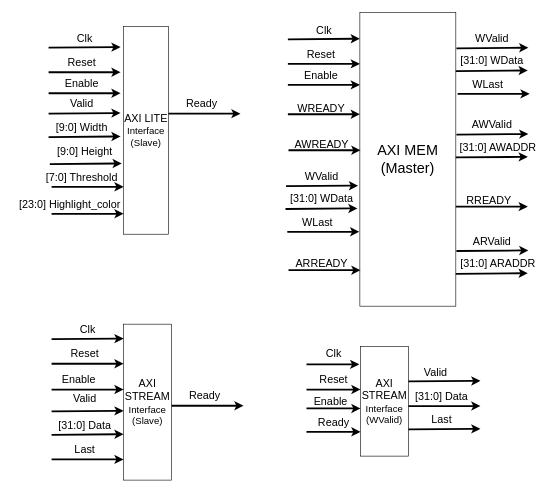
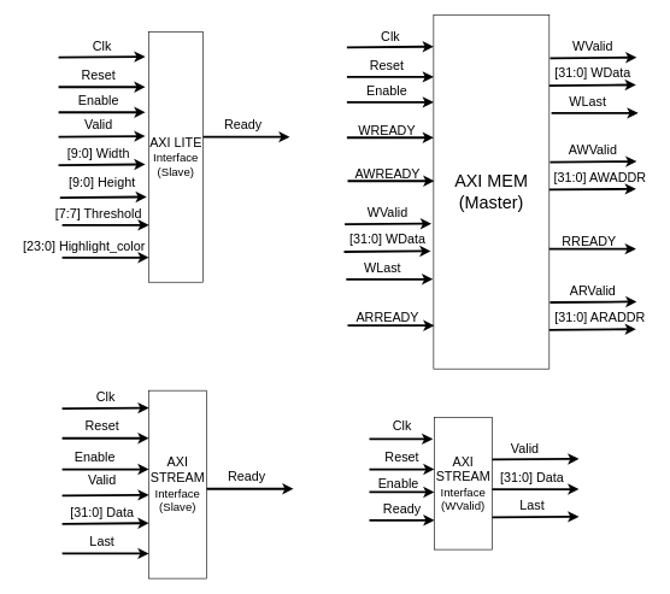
  <mxCell id="0" />
  <mxCell id="1" parent="0" />
  <mxCell id="2" value="&lt;font style=&quot;font-size: 18px;&quot;&gt;AXI STREAM&lt;/font&gt;&lt;div&gt;&lt;font size=&quot;3&quot;&gt;Interface&lt;/font&gt;&lt;/div&gt;&lt;div&gt;&lt;font size=&quot;3&quot;&gt;(Slave)&lt;/font&gt;&lt;/div&gt;" style="rounded=0;whiteSpace=wrap;html=1;" parent="1" vertex="1"><mxGeometry x="205" y="540" width="80" height="260" as="geometry" /></mxCell>
  <mxCell id="3" value="&lt;font style=&quot;font-size: 18px;&quot;&gt;AXI LITE&lt;/font&gt;&lt;div&gt;&lt;font size=&quot;3&quot;&gt;Interface&lt;/font&gt;&lt;/div&gt;&lt;div&gt;&lt;font size=&quot;3&quot;&gt;(Slave)&lt;/font&gt;&lt;/div&gt;" style="whiteSpace=wrap;html=1;" parent="1" vertex="1"><mxGeometry x="205" y="44" width="75" height="346" as="geometry" /></mxCell>
  <mxCell id="4" value="&lt;font style=&quot;font-size: 24px;&quot;&gt;AXI MEM (Master)&lt;/font&gt;" style="whiteSpace=wrap;html=1;" parent="1" vertex="1"><mxGeometry x="599" y="20" width="160" height="490" as="geometry" /></mxCell>
  <mxCell id="5" value="&lt;font style=&quot;font-size: 18px;&quot;&gt;AXI STREAM&lt;/font&gt;&lt;div&gt;&lt;font size=&quot;3&quot;&gt;Interface&lt;/font&gt;&lt;/div&gt;&lt;div&gt;&lt;font size=&quot;3&quot;&gt;(WValid)&lt;/font&gt;&lt;/div&gt;" style="rounded=0;whiteSpace=wrap;html=1;" parent="1" vertex="1"><mxGeometry x="600" y="577" width="80" height="183" as="geometry" /></mxCell>
  <mxCell id="6" value="" style="endArrow=classic;html=1;rounded=0;strokeWidth=3;" parent="1" edge="1"><mxGeometry width="50" height="50" relative="1" as="geometry"><mxPoint x="510" y="607" as="sourcePoint" /><mxPoint x="598" y="607" as="targetPoint" /></mxGeometry></mxCell>
  <mxCell id="7" value="&lt;font style=&quot;font-size: 18px;&quot;&gt;Clk&lt;/font&gt;" style="text;html=1;align=center;verticalAlign=middle;resizable=0;points=[];autosize=1;strokeColor=none;fillColor=none;" parent="1" vertex="1"><mxGeometry x="530" y="569" width="50" height="40" as="geometry" /></mxCell>
  <mxCell id="8" value="" style="endArrow=classic;html=1;rounded=0;entryX=0;entryY=0.209;entryDx=0;entryDy=0;entryPerimeter=0;strokeWidth=3;" parent="1" edge="1"><mxGeometry width="50" height="50" relative="1" as="geometry"><mxPoint x="510" y="680.5" as="sourcePoint" /><mxPoint x="600" y="680.5" as="targetPoint" /></mxGeometry></mxCell>
  <mxCell id="9" value="&lt;font style=&quot;font-size: 18px;&quot;&gt;Reset&lt;/font&gt;" style="text;html=1;align=center;verticalAlign=middle;resizable=0;points=[];autosize=1;strokeColor=none;fillColor=none;" parent="1" vertex="1"><mxGeometry x="520" y="613" width="70" height="40" as="geometry" /></mxCell>
  <mxCell id="10" value="" style="endArrow=classic;html=1;rounded=0;entryX=0;entryY=0.209;entryDx=0;entryDy=0;entryPerimeter=0;strokeWidth=3;" parent="1" edge="1"><mxGeometry width="50" height="50" relative="1" as="geometry"><mxPoint x="510" y="719.5" as="sourcePoint" /><mxPoint x="600" y="719.5" as="targetPoint" /></mxGeometry></mxCell>
  <mxCell id="11" value="&lt;font style=&quot;font-size: 18px;&quot;&gt;Ready&lt;/font&gt;" style="text;html=1;align=center;verticalAlign=middle;resizable=0;points=[];autosize=1;strokeColor=none;fillColor=none;" parent="1" vertex="1"><mxGeometry x="515" y="684.5" width="80" height="40" as="geometry" /></mxCell>
  <mxCell id="12" value="" style="endArrow=classic;html=1;rounded=0;strokeWidth=3;" parent="1" edge="1"><mxGeometry width="50" height="50" relative="1" as="geometry"><mxPoint x="680" y="635.5" as="sourcePoint" /><mxPoint x="800" y="634.5" as="targetPoint" /></mxGeometry></mxCell>
  <mxCell id="13" value="&lt;font style=&quot;font-size: 18px;&quot;&gt;Valid&lt;/font&gt;" style="text;html=1;align=center;verticalAlign=middle;resizable=0;points=[];autosize=1;strokeColor=none;fillColor=none;" parent="1" vertex="1"><mxGeometry x="695" y="600.5" width="60" height="40" as="geometry" /></mxCell>
  <mxCell id="14" value="" style="endArrow=classic;html=1;rounded=0;strokeWidth=3;" parent="1" edge="1"><mxGeometry width="50" height="50" relative="1" as="geometry"><mxPoint x="680" y="676.5" as="sourcePoint" /><mxPoint x="800" y="676.5" as="targetPoint" /></mxGeometry></mxCell>
  <mxCell id="15" value="&lt;font style=&quot;font-size: 18px;&quot;&gt;[31:0] Data&lt;/font&gt;" style="text;html=1;align=center;verticalAlign=middle;resizable=0;points=[];autosize=1;strokeColor=none;fillColor=none;" parent="1" vertex="1"><mxGeometry x="680" y="640.5" width="110" height="40" as="geometry" /></mxCell>
  <mxCell id="16" value="" style="endArrow=classic;html=1;rounded=0;strokeWidth=3;" parent="1" edge="1"><mxGeometry width="50" height="50" relative="1" as="geometry"><mxPoint x="680" y="715.5" as="sourcePoint" /><mxPoint x="800" y="714.5" as="targetPoint" /></mxGeometry></mxCell>
  <mxCell id="17" value="&lt;font style=&quot;font-size: 18px;&quot;&gt;Last&lt;/font&gt;" style="text;html=1;align=center;verticalAlign=middle;resizable=0;points=[];autosize=1;strokeColor=none;fillColor=none;" parent="1" vertex="1"><mxGeometry x="705" y="679.5" width="60" height="40" as="geometry" /></mxCell>
  <mxCell id="18" value="" style="endArrow=classic;html=1;rounded=0;strokeWidth=3;" parent="1" edge="1"><mxGeometry width="50" height="50" relative="1" as="geometry"><mxPoint x="85" y="565" as="sourcePoint" /><mxPoint x="205" y="564" as="targetPoint" /></mxGeometry></mxCell>
  <mxCell id="19" value="&lt;font style=&quot;font-size: 18px;&quot;&gt;Clk&lt;/font&gt;" style="text;html=1;align=center;verticalAlign=middle;resizable=0;points=[];autosize=1;strokeColor=none;fillColor=none;" parent="1" vertex="1"><mxGeometry x="120" y="530" width="50" height="40" as="geometry" /></mxCell>
  <mxCell id="20" value="" style="endArrow=classic;html=1;rounded=0;strokeWidth=3;" parent="1" edge="1"><mxGeometry width="50" height="50" relative="1" as="geometry"><mxPoint x="85" y="606" as="sourcePoint" /><mxPoint x="205" y="606" as="targetPoint" /></mxGeometry></mxCell>
  <mxCell id="21" value="&lt;span style=&quot;font-size: 18px;&quot;&gt;Reset&lt;/span&gt;" style="text;html=1;align=center;verticalAlign=middle;resizable=0;points=[];autosize=1;strokeColor=none;fillColor=none;" parent="1" vertex="1"><mxGeometry x="105" y="570" width="70" height="40" as="geometry" /></mxCell>
  <mxCell id="22" value="" style="endArrow=classic;html=1;rounded=0;strokeWidth=3;" parent="1" edge="1"><mxGeometry width="50" height="50" relative="1" as="geometry"><mxPoint x="85" y="685.5" as="sourcePoint" /><mxPoint x="205" y="684.5" as="targetPoint" /></mxGeometry></mxCell>
  <mxCell id="23" value="&lt;font style=&quot;font-size: 18px;&quot;&gt;Valid&lt;/font&gt;" style="text;html=1;align=center;verticalAlign=middle;resizable=0;points=[];autosize=1;strokeColor=none;fillColor=none;" parent="1" vertex="1"><mxGeometry x="110" y="644.5" width="60" height="40" as="geometry" /></mxCell>
  <mxCell id="24" value="" style="endArrow=classic;html=1;rounded=0;strokeWidth=3;" parent="1" edge="1"><mxGeometry width="50" height="50" relative="1" as="geometry"><mxPoint x="85" y="724.5" as="sourcePoint" /><mxPoint x="205" y="723.5" as="targetPoint" /></mxGeometry></mxCell>
  <mxCell id="25" value="&lt;span style=&quot;font-size: 18px;&quot;&gt;[31:0] Data&lt;/span&gt;" style="text;html=1;align=center;verticalAlign=middle;resizable=0;points=[];autosize=1;strokeColor=none;fillColor=none;" parent="1" vertex="1"><mxGeometry x="85" y="689.5" width="110" height="40" as="geometry" /></mxCell>
  <mxCell id="26" value="" style="endArrow=classic;html=1;rounded=0;strokeWidth=3;" parent="1" edge="1"><mxGeometry width="50" height="50" relative="1" as="geometry"><mxPoint x="85" y="765.5" as="sourcePoint" /><mxPoint x="205" y="765.5" as="targetPoint" /></mxGeometry></mxCell>
  <mxCell id="27" value="&lt;span style=&quot;font-size: 18px;&quot;&gt;Last&lt;/span&gt;" style="text;html=1;align=center;verticalAlign=middle;resizable=0;points=[];autosize=1;strokeColor=none;fillColor=none;" parent="1" vertex="1"><mxGeometry x="110" y="729.5" width="60" height="40" as="geometry" /></mxCell>
  <mxCell id="28" value="" style="endArrow=classic;html=1;rounded=0;strokeWidth=3;" parent="1" edge="1"><mxGeometry width="50" height="50" relative="1" as="geometry"><mxPoint x="285" y="676" as="sourcePoint" /><mxPoint x="405" y="676" as="targetPoint" /></mxGeometry></mxCell>
  <mxCell id="29" value="&lt;span style=&quot;font-size: 18px;&quot;&gt;Ready&lt;/span&gt;" style="text;html=1;align=center;verticalAlign=middle;resizable=0;points=[];autosize=1;strokeColor=none;fillColor=none;" parent="1" vertex="1"><mxGeometry x="300" y="640" width="80" height="40" as="geometry" /></mxCell>
  <mxCell id="30" value="" style="endArrow=classic;html=1;rounded=0;strokeWidth=3;" parent="1" edge="1"><mxGeometry width="50" height="50" relative="1" as="geometry"><mxPoint x="80" y="79" as="sourcePoint" /><mxPoint x="200" y="78" as="targetPoint" /></mxGeometry></mxCell>
  <mxCell id="31" value="&lt;font style=&quot;font-size: 18px;&quot;&gt;Clk&lt;/font&gt;" style="text;html=1;align=center;verticalAlign=middle;resizable=0;points=[];autosize=1;strokeColor=none;fillColor=none;" parent="1" vertex="1"><mxGeometry x="115" y="44" width="50" height="40" as="geometry" /></mxCell>
  <mxCell id="32" value="" style="endArrow=classic;html=1;rounded=0;strokeWidth=3;" parent="1" edge="1"><mxGeometry width="50" height="50" relative="1" as="geometry"><mxPoint x="80" y="120" as="sourcePoint" /><mxPoint x="200" y="120" as="targetPoint" /></mxGeometry></mxCell>
  <mxCell id="33" value="&lt;span style=&quot;font-size: 18px;&quot;&gt;Reset&lt;/span&gt;" style="text;html=1;align=center;verticalAlign=middle;resizable=0;points=[];autosize=1;strokeColor=none;fillColor=none;" parent="1" vertex="1"><mxGeometry x="100" y="84" width="70" height="40" as="geometry" /></mxCell>
  <mxCell id="34" value="" style="endArrow=classic;html=1;rounded=0;strokeWidth=3;" parent="1" edge="1"><mxGeometry width="50" height="50" relative="1" as="geometry"><mxPoint x="80" y="189" as="sourcePoint" /><mxPoint x="200" y="188" as="targetPoint" /></mxGeometry></mxCell>
  <mxCell id="35" value="&lt;font style=&quot;font-size: 18px;&quot;&gt;Valid&lt;/font&gt;" style="text;html=1;align=center;verticalAlign=middle;resizable=0;points=[];autosize=1;strokeColor=none;fillColor=none;" parent="1" vertex="1"><mxGeometry x="105" y="153" width="60" height="40" as="geometry" /></mxCell>
  <mxCell id="36" value="" style="endArrow=classic;html=1;rounded=0;strokeWidth=3;" parent="1" edge="1"><mxGeometry width="50" height="50" relative="1" as="geometry"><mxPoint x="80" y="228" as="sourcePoint" /><mxPoint x="200" y="227" as="targetPoint" /></mxGeometry></mxCell>
  <mxCell id="37" value="&lt;span style=&quot;font-size: 18px;&quot;&gt;[9:0] Width&lt;/span&gt;" style="text;html=1;align=center;verticalAlign=middle;resizable=0;points=[];autosize=1;strokeColor=none;fillColor=none;" parent="1" vertex="1"><mxGeometry x="80" y="193" width="110" height="40" as="geometry" /></mxCell>
  <mxCell id="38" value="" style="endArrow=classic;html=1;rounded=0;strokeWidth=3;" parent="1" edge="1"><mxGeometry width="50" height="50" relative="1" as="geometry"><mxPoint x="280" y="189" as="sourcePoint" /><mxPoint x="400" y="189" as="targetPoint" /></mxGeometry></mxCell>
  <mxCell id="39" value="&lt;span style=&quot;font-size: 18px;&quot;&gt;Ready&lt;/span&gt;" style="text;html=1;align=center;verticalAlign=middle;resizable=0;points=[];autosize=1;strokeColor=none;fillColor=none;" parent="1" vertex="1"><mxGeometry x="295" y="153" width="80" height="40" as="geometry" /></mxCell>
  <mxCell id="40" value="" style="endArrow=classic;html=1;rounded=0;strokeWidth=3;" parent="1" edge="1"><mxGeometry width="50" height="50" relative="1" as="geometry"><mxPoint x="82" y="273" as="sourcePoint" /><mxPoint x="202" y="272" as="targetPoint" /></mxGeometry></mxCell>
  <mxCell id="41" value="&lt;span style=&quot;font-size: 18px;&quot;&gt;[9:0] Height&lt;/span&gt;" style="text;html=1;align=center;verticalAlign=middle;resizable=0;points=[];autosize=1;strokeColor=none;fillColor=none;" parent="1" vertex="1"><mxGeometry x="80" y="233" width="120" height="40" as="geometry" /></mxCell>
  <mxCell id="42" value="" style="endArrow=classic;html=1;rounded=0;strokeWidth=3;" parent="1" edge="1"><mxGeometry width="50" height="50" relative="1" as="geometry"><mxPoint x="85" y="311" as="sourcePoint" /><mxPoint x="205" y="311" as="targetPoint" /></mxGeometry></mxCell>
- <mxCell id="43" value="&lt;span style=&quot;font-size: 18px;&quot;&gt;[7:0] Threshold&lt;/span&gt;" style="text;html=1;align=center;verticalAlign=middle;resizable=0;points=[];autosize=1;strokeColor=none;fillColor=none;" parent="1" vertex="1"><mxGeometry x="65" y="275" width="140" height="40" as="geometry" /></mxCell>
+ <mxCell id="43" value="&lt;span style=&quot;font-size: 18px;&quot;&gt;[7:7] Threshold&lt;/span&gt;" style="text;html=1;align=center;verticalAlign=middle;resizable=0;points=[];autosize=1;strokeColor=none;fillColor=none;" parent="1" vertex="1"><mxGeometry x="65" y="275" width="140" height="40" as="geometry" /></mxCell>
  <mxCell id="44" value="" style="endArrow=classic;html=1;rounded=0;strokeWidth=3;" parent="1" edge="1"><mxGeometry width="50" height="50" relative="1" as="geometry"><mxPoint x="80" y="155" as="sourcePoint" /><mxPoint x="200" y="155" as="targetPoint" /></mxGeometry></mxCell>
  <mxCell id="45" value="&lt;span style=&quot;font-size: 18px;&quot;&gt;Enable&lt;/span&gt;" style="text;html=1;align=center;verticalAlign=middle;resizable=0;points=[];autosize=1;strokeColor=none;fillColor=none;" parent="1" vertex="1"><mxGeometry x="95" y="119" width="80" height="40" as="geometry" /></mxCell>
  <mxCell id="46" value="" style="endArrow=classic;html=1;rounded=0;entryX=0;entryY=0.209;entryDx=0;entryDy=0;entryPerimeter=0;strokeWidth=3;" parent="1" edge="1"><mxGeometry width="50" height="50" relative="1" as="geometry"><mxPoint x="510" y="649" as="sourcePoint" /><mxPoint x="600" y="649" as="targetPoint" /></mxGeometry></mxCell>
  <mxCell id="47" value="&lt;span style=&quot;font-size: 18px;&quot;&gt;Enable&lt;/span&gt;" style="text;html=1;align=center;verticalAlign=middle;resizable=0;points=[];autosize=1;strokeColor=none;fillColor=none;" parent="1" vertex="1"><mxGeometry x="510" y="648.5" width="80" height="40" as="geometry" /></mxCell>
  <mxCell id="48" value="" style="endArrow=classic;html=1;rounded=0;strokeWidth=3;" parent="1" edge="1"><mxGeometry width="50" height="50" relative="1" as="geometry"><mxPoint x="85" y="649" as="sourcePoint" /><mxPoint x="205" y="649" as="targetPoint" /></mxGeometry></mxCell>
  <mxCell id="49" value="&lt;span style=&quot;font-size: 18px;&quot;&gt;Enable&lt;/span&gt;" style="text;html=1;align=center;verticalAlign=middle;resizable=0;points=[];autosize=1;strokeColor=none;fillColor=none;" parent="1" vertex="1"><mxGeometry x="90" y="613" width="80" height="40" as="geometry" /></mxCell>
  <mxCell id="50" value="" style="endArrow=classic;html=1;rounded=0;strokeWidth=3;" parent="1" edge="1"><mxGeometry width="50" height="50" relative="1" as="geometry"><mxPoint x="479" y="65" as="sourcePoint" /><mxPoint x="599" y="64" as="targetPoint" /></mxGeometry></mxCell>
  <mxCell id="51" value="&lt;font style=&quot;font-size: 18px;&quot;&gt;Clk&lt;/font&gt;" style="text;html=1;align=center;verticalAlign=middle;resizable=0;points=[];autosize=1;strokeColor=none;fillColor=none;" parent="1" vertex="1"><mxGeometry x="514" y="30" width="50" height="40" as="geometry" /></mxCell>
  <mxCell id="52" value="" style="endArrow=classic;html=1;rounded=0;strokeWidth=3;" parent="1" edge="1"><mxGeometry width="50" height="50" relative="1" as="geometry"><mxPoint x="479" y="106" as="sourcePoint" /><mxPoint x="599" y="106" as="targetPoint" /></mxGeometry></mxCell>
  <mxCell id="53" value="&lt;span style=&quot;font-size: 18px;&quot;&gt;Reset&lt;/span&gt;" style="text;html=1;align=center;verticalAlign=middle;resizable=0;points=[];autosize=1;strokeColor=none;fillColor=none;" parent="1" vertex="1"><mxGeometry x="499" y="70" width="70" height="40" as="geometry" /></mxCell>
  <mxCell id="54" value="" style="endArrow=classic;html=1;rounded=0;strokeWidth=3;" parent="1" edge="1"><mxGeometry width="50" height="50" relative="1" as="geometry"><mxPoint x="479" y="141" as="sourcePoint" /><mxPoint x="599" y="141" as="targetPoint" /></mxGeometry></mxCell>
  <mxCell id="55" value="&lt;span style=&quot;font-size: 18px;&quot;&gt;Enable&lt;/span&gt;" style="text;html=1;align=center;verticalAlign=middle;resizable=0;points=[];autosize=1;strokeColor=none;fillColor=none;" parent="1" vertex="1"><mxGeometry x="494" y="105" width="80" height="40" as="geometry" /></mxCell>
  <mxCell id="56" value="" style="endArrow=classic;html=1;rounded=0;strokeWidth=3;" parent="1" edge="1"><mxGeometry width="50" height="50" relative="1" as="geometry"><mxPoint x="760" y="80" as="sourcePoint" /><mxPoint x="880" y="79" as="targetPoint" /></mxGeometry></mxCell>
  <mxCell id="57" value="&lt;font style=&quot;font-size: 18px;&quot;&gt;WValid&lt;/font&gt;" style="text;html=1;align=center;verticalAlign=middle;resizable=0;points=[];autosize=1;strokeColor=none;fillColor=none;" parent="1" vertex="1"><mxGeometry x="779" y="44" width="80" height="40" as="geometry" /></mxCell>
  <mxCell id="58" value="" style="endArrow=classic;html=1;rounded=0;strokeWidth=3;" parent="1" edge="1"><mxGeometry width="50" height="50" relative="1" as="geometry"><mxPoint x="759" y="118" as="sourcePoint" /><mxPoint x="879" y="117" as="targetPoint" /></mxGeometry></mxCell>
  <mxCell id="59" value="&lt;span style=&quot;font-size: 18px;&quot;&gt;[31:0] WData&lt;/span&gt;" style="text;html=1;align=center;verticalAlign=middle;resizable=0;points=[];autosize=1;strokeColor=none;fillColor=none;" parent="1" vertex="1"><mxGeometry x="754" y="80" width="130" height="40" as="geometry" /></mxCell>
  <mxCell id="60" value="" style="endArrow=classic;html=1;rounded=0;strokeWidth=3;" parent="1" edge="1"><mxGeometry width="50" height="50" relative="1" as="geometry"><mxPoint x="762" y="156" as="sourcePoint" /><mxPoint x="882" y="156" as="targetPoint" /></mxGeometry></mxCell>
  <mxCell id="61" value="&lt;span style=&quot;font-size: 18px;&quot;&gt;WLast&lt;/span&gt;" style="text;html=1;align=center;verticalAlign=middle;resizable=0;points=[];autosize=1;strokeColor=none;fillColor=none;" parent="1" vertex="1"><mxGeometry x="777" y="120" width="70" height="40" as="geometry" /></mxCell>
  <mxCell id="62" value="" style="endArrow=classic;html=1;rounded=0;strokeWidth=3;" parent="1" edge="1"><mxGeometry width="50" height="50" relative="1" as="geometry"><mxPoint x="479" y="190" as="sourcePoint" /><mxPoint x="599" y="190" as="targetPoint" /></mxGeometry></mxCell>
  <mxCell id="63" value="&lt;span style=&quot;font-size: 18px;&quot;&gt;WREADY&lt;/span&gt;" style="text;html=1;align=center;verticalAlign=middle;resizable=0;points=[];autosize=1;strokeColor=none;fillColor=none;" parent="1" vertex="1"><mxGeometry x="484" y="160" width="100" height="40" as="geometry" /></mxCell>
  <mxCell id="64" value="" style="endArrow=classic;html=1;rounded=0;strokeWidth=3;" parent="1" edge="1"><mxGeometry width="50" height="50" relative="1" as="geometry"><mxPoint x="480" y="250" as="sourcePoint" /><mxPoint x="600" y="250" as="targetPoint" /></mxGeometry></mxCell>
  <mxCell id="65" value="&lt;span style=&quot;font-size: 18px;&quot;&gt;AWREADY&lt;/span&gt;" style="text;html=1;align=center;verticalAlign=middle;resizable=0;points=[];autosize=1;strokeColor=none;fillColor=none;" parent="1" vertex="1"><mxGeometry x="480" y="220" width="110" height="40" as="geometry" /></mxCell>
  <mxCell id="66" value="" style="endArrow=classic;html=1;rounded=0;strokeWidth=3;" parent="1" edge="1"><mxGeometry width="50" height="50" relative="1" as="geometry"><mxPoint x="760" y="224" as="sourcePoint" /><mxPoint x="880" y="223" as="targetPoint" /></mxGeometry></mxCell>
  <mxCell id="67" value="&lt;font style=&quot;font-size: 18px;&quot;&gt;AWValid&lt;/font&gt;" style="text;html=1;align=center;verticalAlign=middle;resizable=0;points=[];autosize=1;strokeColor=none;fillColor=none;" parent="1" vertex="1"><mxGeometry x="774" y="188" width="90" height="40" as="geometry" /></mxCell>
  <mxCell id="68" value="" style="endArrow=classic;html=1;rounded=0;strokeWidth=3;" parent="1" edge="1"><mxGeometry width="50" height="50" relative="1" as="geometry"><mxPoint x="759" y="262" as="sourcePoint" /><mxPoint x="879" y="261" as="targetPoint" /></mxGeometry></mxCell>
  <mxCell id="69" value="&lt;span style=&quot;font-size: 18px;&quot;&gt;[31:0] AWADDR&lt;/span&gt;" style="text;html=1;align=center;verticalAlign=middle;resizable=0;points=[];autosize=1;strokeColor=none;fillColor=none;" parent="1" vertex="1"><mxGeometry x="754" y="226" width="150" height="40" as="geometry" /></mxCell>
  <mxCell id="70" value="" style="endArrow=classic;html=1;rounded=0;strokeWidth=3;" parent="1" edge="1"><mxGeometry width="50" height="50" relative="1" as="geometry"><mxPoint x="480" y="450" as="sourcePoint" /><mxPoint x="600" y="450" as="targetPoint" /></mxGeometry></mxCell>
  <mxCell id="71" value="&lt;span style=&quot;font-size: 18px;&quot;&gt;ARREADY&lt;/span&gt;" style="text;html=1;align=center;verticalAlign=middle;resizable=0;points=[];autosize=1;strokeColor=none;fillColor=none;" parent="1" vertex="1"><mxGeometry x="480" width="110" height="40" as="geometry" y="420" /></mxCell>
  <mxCell id="72" value="" style="endArrow=classic;html=1;rounded=0;strokeWidth=3;" parent="1" edge="1"><mxGeometry width="50" height="50" relative="1" as="geometry"><mxPoint x="759" y="344" as="sourcePoint" /><mxPoint x="879" y="344" as="targetPoint" /></mxGeometry></mxCell>
  <mxCell id="73" value="&lt;span style=&quot;font-size: 18px;&quot;&gt;RREADY&lt;/span&gt;" style="text;html=1;align=center;verticalAlign=middle;resizable=0;points=[];autosize=1;strokeColor=none;fillColor=none;" parent="1" vertex="1"><mxGeometry x="764" y="314" width="100" height="40" as="geometry" /></mxCell>
  <mxCell id="74" value="" style="endArrow=classic;html=1;rounded=0;strokeWidth=3;" parent="1" edge="1"><mxGeometry width="50" height="50" relative="1" as="geometry"><mxPoint x="476" y="310" as="sourcePoint" /><mxPoint x="596" y="309" as="targetPoint" /></mxGeometry></mxCell>
  <mxCell id="75" value="&lt;font style=&quot;font-size: 18px;&quot;&gt;WValid&lt;/font&gt;" style="text;html=1;align=center;verticalAlign=middle;resizable=0;points=[];autosize=1;strokeColor=none;fillColor=none;" parent="1" vertex="1"><mxGeometry x="495" y="274" width="80" height="40" as="geometry" /></mxCell>
  <mxCell id="76" value="" style="endArrow=classic;html=1;rounded=0;strokeWidth=3;" parent="1" edge="1"><mxGeometry width="50" height="50" relative="1" as="geometry"><mxPoint x="475" y="348" as="sourcePoint" /><mxPoint x="595" y="347" as="targetPoint" /></mxGeometry></mxCell>
  <mxCell id="77" value="&lt;span style=&quot;font-size: 18px;&quot;&gt;[31:0] WData&lt;/span&gt;" style="text;html=1;align=center;verticalAlign=middle;resizable=0;points=[];autosize=1;strokeColor=none;fillColor=none;" parent="1" vertex="1"><mxGeometry x="470" y="310" width="130" height="40" as="geometry" /></mxCell>
  <mxCell id="78" value="" style="endArrow=classic;html=1;rounded=0;strokeWidth=3;" parent="1" edge="1"><mxGeometry width="50" height="50" relative="1" as="geometry"><mxPoint x="478" y="386" as="sourcePoint" /><mxPoint x="598" y="386" as="targetPoint" /></mxGeometry></mxCell>
  <mxCell id="79" value="&lt;span style=&quot;font-size: 18px;&quot;&gt;WLast&lt;/span&gt;" style="text;html=1;align=center;verticalAlign=middle;resizable=0;points=[];autosize=1;strokeColor=none;fillColor=none;" parent="1" vertex="1"><mxGeometry x="493" y="350" width="70" height="40" as="geometry" /></mxCell>
  <mxCell id="80" value="" style="endArrow=classic;html=1;rounded=0;strokeWidth=3;" parent="1" edge="1"><mxGeometry width="50" height="50" relative="1" as="geometry"><mxPoint x="760" y="418" as="sourcePoint" /><mxPoint x="880" y="417" as="targetPoint" /></mxGeometry></mxCell>
  <mxCell id="81" value="&lt;font style=&quot;font-size: 18px;&quot;&gt;ARValid&lt;/font&gt;" style="text;html=1;align=center;verticalAlign=middle;resizable=0;points=[];autosize=1;strokeColor=none;fillColor=none;" parent="1" vertex="1"><mxGeometry x="774" y="382" width="90" height="40" as="geometry" /></mxCell>
  <mxCell id="82" value="" style="endArrow=classic;html=1;rounded=0;strokeWidth=3;" parent="1" edge="1"><mxGeometry width="50" height="50" relative="1" as="geometry"><mxPoint x="759" y="456" as="sourcePoint" /><mxPoint x="879" y="455" as="targetPoint" /></mxGeometry></mxCell>
  <mxCell id="83" value="&lt;span style=&quot;font-size: 18px;&quot;&gt;[31:0] ARADDR&lt;/span&gt;" style="text;html=1;align=center;verticalAlign=middle;resizable=0;points=[];autosize=1;strokeColor=none;fillColor=none;" parent="1" vertex="1"><mxGeometry x="754" width="150" height="40" as="geometry" y="420" /></mxCell>
  <mxCell id="84" value="" style="endArrow=classic;html=1;rounded=0;strokeWidth=3;" edge="1" parent="1"><mxGeometry width="50" height="50" relative="1" as="geometry"><mxPoint x="85" y="356" as="sourcePoint" /><mxPoint x="205" y="356" as="targetPoint" /></mxGeometry></mxCell>
  <mxCell id="85" value="&lt;span style=&quot;font-size: 18px;&quot;&gt;[23:0] Highlight_color&lt;/span&gt;" style="text;html=1;align=center;verticalAlign=middle;resizable=0;points=[];autosize=1;strokeColor=none;fillColor=none;" vertex="1" parent="1"><mxGeometry y="320" width="190" height="40" as="geometry" x="20" /></mxCell>
